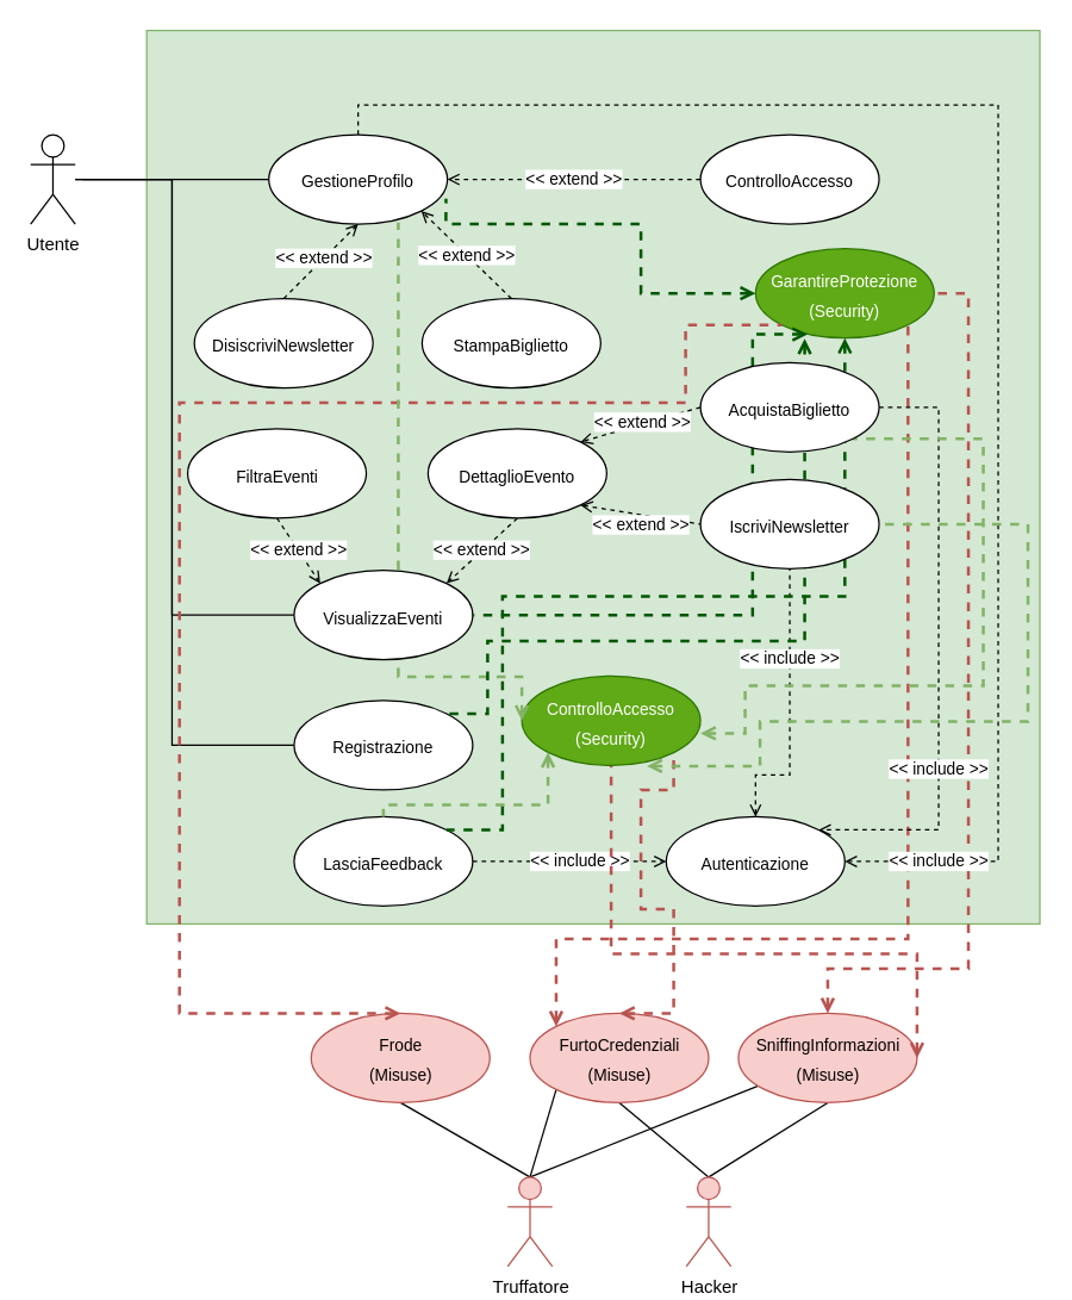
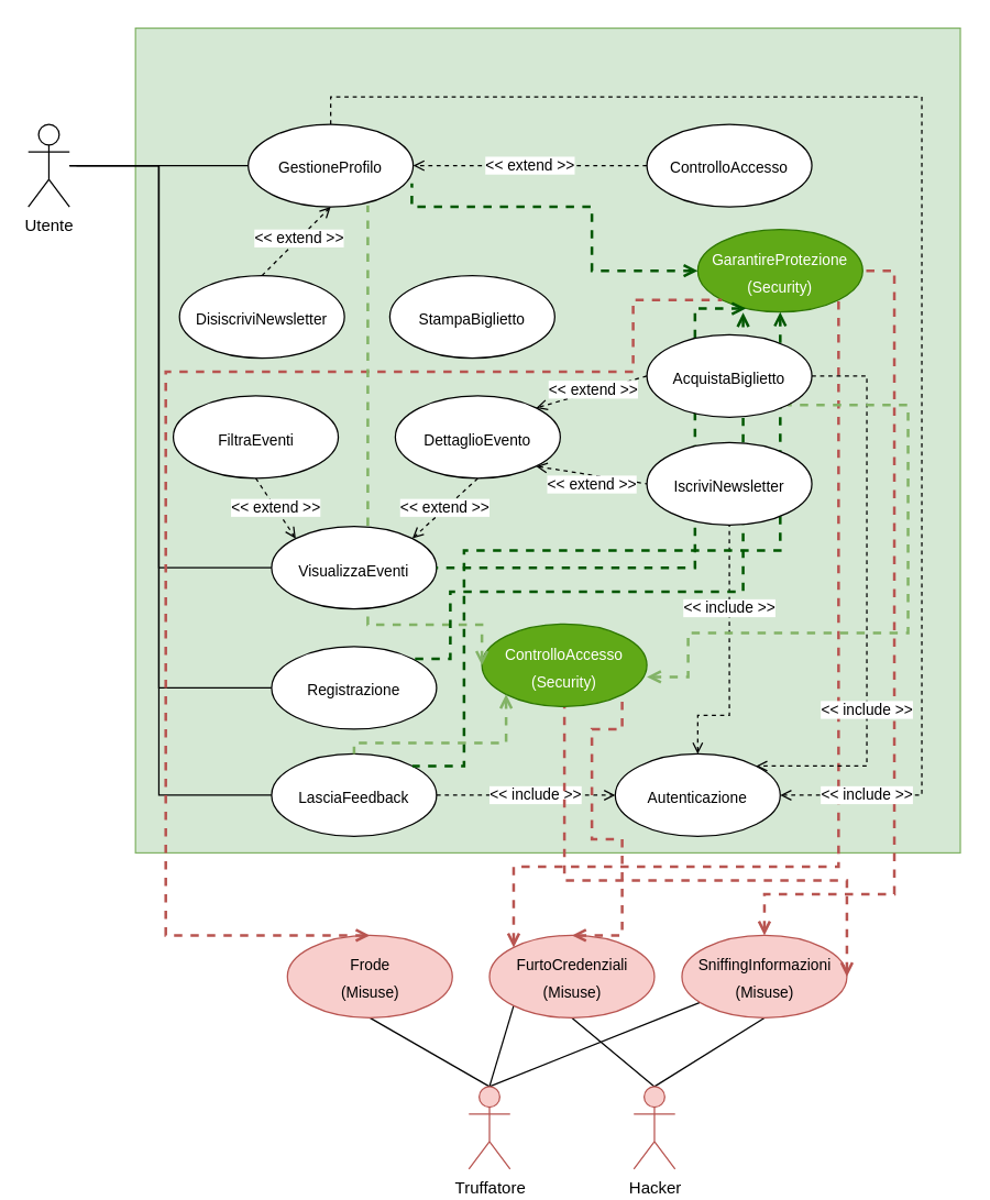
  <mxCell id="0" />
  <mxCell id="1" parent="0" />
  <mxCell id="2" value="" style="whiteSpace=wrap;html=1;aspect=fixed;fillColor=#d5e8d4;strokeColor=#82b366;" parent="1" vertex="1"><mxGeometry x="98" y="20" width="600" height="600" as="geometry" /></mxCell>
  <mxCell id="3" style="endArrow=none;edgeStyle=orthogonalEdgeStyle;rounded=0;orthogonalLoop=1;jettySize=auto;html=1;entryX=0;entryY=0.5;entryDx=0;entryDy=0;" parent="1" source="7" target="8" edge="1"><mxGeometry relative="1" as="geometry"><Array as="points"><mxPoint x="115" y="120" /><mxPoint x="115" y="500" /></Array></mxGeometry></mxCell>
+ <mxCell id="4" style="endArrow=none;edgeStyle=orthogonalEdgeStyle;rounded=0;orthogonalLoop=1;jettySize=auto;html=1;entryX=0;entryY=0.5;entryDx=0;entryDy=0;" parent="1" source="7" target="15" edge="1"><mxGeometry relative="1" as="geometry"><Array as="points"><mxPoint x="115" y="120" /><mxPoint x="115" y="578" /></Array></mxGeometry></mxCell>
  <mxCell id="5" style="endArrow=none;edgeStyle=orthogonalEdgeStyle;rounded=0;orthogonalLoop=1;jettySize=auto;html=1;entryX=0;entryY=0.5;entryDx=0;entryDy=0;" parent="1" target="50" edge="1"><mxGeometry relative="1" as="geometry"><mxPoint x="55" y="120" as="sourcePoint" /><mxPoint x="388" y="320" as="targetPoint" /><Array as="points"><mxPoint x="115" y="120" /><mxPoint x="115" y="413" /></Array></mxGeometry></mxCell>
  <mxCell id="6" style="edgeStyle=orthogonalEdgeStyle;rounded=0;orthogonalLoop=1;jettySize=auto;html=1;entryX=0;entryY=0.5;entryDx=0;entryDy=0;endArrow=none;endFill=0;fontSize=11;" parent="1" source="7" target="14" edge="1"><mxGeometry relative="1" as="geometry" /></mxCell>
  <mxCell id="7" value="&lt;div&gt;Utente&lt;/div&gt;" style="shape=umlActor;verticalLabelPosition=bottom;labelBackgroundColor=#ffffff;verticalAlign=top;html=1;outlineConnect=0;labelBorderColor=none;" parent="1" vertex="1"><mxGeometry x="20" y="90" width="30" height="60" as="geometry" /></mxCell>
  <mxCell id="8" value="&lt;font style=&quot;font-size: 11px&quot;&gt;Registrazione&lt;/font&gt;" style="ellipse;whiteSpace=wrap;html=1;fontSize=16;" parent="1" vertex="1"><mxGeometry x="197" y="470" width="120" height="60" as="geometry" /></mxCell>
  <mxCell id="9" value="&amp;lt;&amp;lt; extend &amp;gt;&amp;gt;" style="edgeStyle=none;rounded=0;orthogonalLoop=1;jettySize=auto;html=1;startArrow=open;startFill=0;endArrow=none;endFill=0;dashed=1;exitX=1;exitY=1;exitDx=0;exitDy=0;entryX=0;entryY=0.5;entryDx=0;entryDy=0;" parent="1" source="10" target="56" edge="1"><mxGeometry x="0.041" y="-7" relative="1" as="geometry"><mxPoint as="offset" /></mxGeometry></mxCell>
  <mxCell id="10" value="&lt;font style=&quot;font-size: 11px&quot;&gt;DettaglioEvento&lt;/font&gt;" style="ellipse;whiteSpace=wrap;html=1;fontSize=16;" parent="1" vertex="1"><mxGeometry x="287" y="287.5" width="120" height="60" as="geometry" /></mxCell>
  <mxCell id="11" value="&amp;lt;&amp;lt; extend &amp;gt;&amp;gt;" style="rounded=0;orthogonalLoop=1;jettySize=auto;html=1;exitX=0;exitY=0.5;exitDx=0;exitDy=0;entryX=1;entryY=0;entryDx=0;entryDy=0;endArrow=open;endFill=0;fontSize=11;dashed=1;" parent="1" source="55" target="10" edge="1"><mxGeometry x="-0.046" y="-1" relative="1" as="geometry"><mxPoint as="offset" /></mxGeometry></mxCell>
- <mxCell id="12" value="&amp;lt;&amp;lt; extend &amp;gt;&amp;gt;" style="rounded=0;orthogonalLoop=1;jettySize=auto;html=1;exitX=0.5;exitY=0;exitDx=0;exitDy=0;entryX=1;entryY=1;entryDx=0;entryDy=0;endArrow=open;endFill=0;dashed=1;" parent="1" source="13" target="14" edge="1"><mxGeometry relative="1" as="geometry" /></mxCell>
  <mxCell id="13" value="&lt;font style=&quot;font-size: 11px&quot;&gt;StampaBiglietto&lt;/font&gt;" style="ellipse;whiteSpace=wrap;html=1;fontSize=16;" parent="1" vertex="1"><mxGeometry x="283" y="200" width="120" height="60" as="geometry" /></mxCell>
  <mxCell id="14" value="&lt;font style=&quot;font-size: 11px&quot;&gt;GestioneProfilo&lt;/font&gt;" style="ellipse;whiteSpace=wrap;html=1;fontSize=16;" parent="1" vertex="1"><mxGeometry x="180" y="90" width="120" height="60" as="geometry" /></mxCell>
  <mxCell id="15" value="&lt;font style=&quot;font-size: 11px&quot;&gt;LasciaFeedback&lt;/font&gt;" style="ellipse;whiteSpace=wrap;html=1;fontSize=16;" parent="1" vertex="1"><mxGeometry x="197" y="548" width="120" height="60" as="geometry" /></mxCell>
  <mxCell id="16" value="&amp;lt;&amp;lt; include &amp;gt;&amp;gt;" style="edgeStyle=orthogonalEdgeStyle;rounded=0;orthogonalLoop=1;jettySize=auto;html=1;exitX=0.5;exitY=0;exitDx=0;exitDy=0;entryX=0.5;entryY=1;entryDx=0;entryDy=0;dashed=1;startArrow=open;startFill=0;endArrow=none;endFill=0;" parent="1" source="17" target="56" edge="1"><mxGeometry x="0.362" relative="1" as="geometry"><Array as="points"><mxPoint x="507" y="520" /><mxPoint x="530" y="520" /></Array><mxPoint as="offset" /></mxGeometry></mxCell>
  <mxCell id="17" value="&lt;font style=&quot;font-size: 11px&quot;&gt;Autenticazione&lt;/font&gt;" style="ellipse;whiteSpace=wrap;html=1;fontSize=16;" parent="1" vertex="1"><mxGeometry x="447" y="548" width="120" height="60" as="geometry" /></mxCell>
  <mxCell id="18" value="&lt;font style=&quot;font-size: 11px&quot;&gt;FiltraEventi&lt;/font&gt;" style="ellipse;whiteSpace=wrap;html=1;fontSize=16;" parent="1" vertex="1"><mxGeometry x="125.5" y="287.5" width="120" height="60" as="geometry" /></mxCell>
  <mxCell id="19" value="&amp;lt;&amp;lt; extend &amp;gt;&amp;gt;" style="endArrow=open;html=1;entryX=1;entryY=0;entryDx=0;entryDy=0;exitX=0.5;exitY=1;exitDx=0;exitDy=0;endFill=0;dashed=1;" parent="1" source="10" target="50" edge="1"><mxGeometry width="50" height="50" relative="1" as="geometry"><mxPoint x="360" y="300" as="sourcePoint" /><mxPoint x="410" y="250" as="targetPoint" /></mxGeometry></mxCell>
  <mxCell id="20" style="edgeStyle=orthogonalEdgeStyle;rounded=0;orthogonalLoop=1;jettySize=auto;html=1;entryX=0.442;entryY=0.967;entryDx=0;entryDy=0;entryPerimeter=0;endArrow=none;endFill=0;" parent="1" edge="1"><mxGeometry relative="1" as="geometry"><mxPoint x="233" y="648" as="targetPoint" /></mxGeometry></mxCell>
  <mxCell id="21" value="&amp;lt;&amp;lt; extend &amp;gt;&amp;gt;" style="endArrow=open;html=1;fontSize=11;exitX=0.5;exitY=1;exitDx=0;exitDy=0;entryX=0;entryY=0;entryDx=0;entryDy=0;endFill=0;dashed=1;" parent="1" source="18" target="50" edge="1"><mxGeometry width="50" height="50" relative="1" as="geometry"><mxPoint x="540" y="300" as="sourcePoint" /><mxPoint x="590" y="250" as="targetPoint" /></mxGeometry></mxCell>
  <mxCell id="22" value="&amp;lt;&amp;lt; include &amp;gt;&amp;gt;" style="edgeStyle=orthogonalEdgeStyle;rounded=0;orthogonalLoop=1;jettySize=auto;html=1;exitX=1;exitY=0.5;exitDx=0;exitDy=0;entryX=0;entryY=0.5;entryDx=0;entryDy=0;endArrow=open;endFill=0;dashed=1;" parent="1" source="15" target="17" edge="1"><mxGeometry x="0.103" relative="1" as="geometry"><mxPoint as="offset" /><mxPoint x="300" y="523" as="sourcePoint" /><mxPoint x="451" y="520" as="targetPoint" /><Array as="points"><mxPoint x="320" y="578" /><mxPoint x="320" y="578" /></Array></mxGeometry></mxCell>
  <mxCell id="23" value="&lt;font style=&quot;font-size: 11px&quot;&gt;DisiscriviNewsletter&lt;/font&gt;" style="ellipse;whiteSpace=wrap;html=1;fontSize=16;" parent="1" vertex="1"><mxGeometry x="130" y="200" width="120" height="60" as="geometry" /></mxCell>
  <mxCell id="24" value="&amp;lt;&amp;lt; extend &amp;gt;&amp;gt;" style="rounded=0;orthogonalLoop=1;jettySize=auto;html=1;exitX=0.5;exitY=0;exitDx=0;exitDy=0;entryX=0.5;entryY=1;entryDx=0;entryDy=0;endArrow=open;endFill=0;dashed=1;" parent="1" source="23" target="14" edge="1"><mxGeometry x="0.065" relative="1" as="geometry"><mxPoint x="417" y="130" as="sourcePoint" /><mxPoint x="310" y="130" as="targetPoint" /><mxPoint as="offset" /></mxGeometry></mxCell>
  <mxCell id="25" value="&lt;font style=&quot;font-size: 11px&quot;&gt;ControlloAccesso&lt;/font&gt;" style="ellipse;whiteSpace=wrap;html=1;fontSize=16;" parent="1" vertex="1"><mxGeometry x="470" y="90" width="120" height="60" as="geometry" /></mxCell>
  <mxCell id="26" value="&amp;lt;&amp;lt; extend &amp;gt;&amp;gt;" style="rounded=0;orthogonalLoop=1;jettySize=auto;html=1;exitX=0;exitY=0.5;exitDx=0;exitDy=0;entryX=1;entryY=0.5;entryDx=0;entryDy=0;endArrow=open;endFill=0;dashed=1;" parent="1" source="25" target="14" edge="1"><mxGeometry relative="1" as="geometry"><mxPoint x="353" y="210" as="sourcePoint" /><mxPoint x="292" y="151" as="targetPoint" /></mxGeometry></mxCell>
  <mxCell id="27" style="edgeStyle=none;rounded=0;orthogonalLoop=1;jettySize=auto;html=1;entryX=0;entryY=1;entryDx=0;entryDy=0;endArrow=none;endFill=0;exitX=0.5;exitY=0;exitDx=0;exitDy=0;exitPerimeter=0;" edge="1" parent="1" source="30" target="35"><mxGeometry relative="1" as="geometry" /></mxCell>
  <mxCell id="28" style="edgeStyle=none;rounded=0;orthogonalLoop=1;jettySize=auto;html=1;entryX=0.5;entryY=1;entryDx=0;entryDy=0;endArrow=none;endFill=0;exitX=0.5;exitY=0;exitDx=0;exitDy=0;exitPerimeter=0;" edge="1" parent="1" source="30" target="34"><mxGeometry relative="1" as="geometry" /></mxCell>
  <mxCell id="29" style="edgeStyle=none;rounded=0;orthogonalLoop=1;jettySize=auto;html=1;endArrow=none;endFill=0;exitX=0.5;exitY=0;exitDx=0;exitDy=0;exitPerimeter=0;" edge="1" parent="1" source="30" target="36"><mxGeometry relative="1" as="geometry" /></mxCell>
  <mxCell id="30" value="Truffatore" style="shape=umlActor;verticalLabelPosition=bottom;labelBackgroundColor=#ffffff;verticalAlign=top;html=1;outlineConnect=0;labelBorderColor=none;fillColor=#f8cecc;strokeColor=#b85450;" vertex="1" parent="1"><mxGeometry x="340.5" y="790" width="30" height="60" as="geometry" /></mxCell>
  <mxCell id="31" style="rounded=0;orthogonalLoop=1;jettySize=auto;html=1;endArrow=none;endFill=0;entryX=0.5;entryY=1;entryDx=0;entryDy=0;exitX=0.5;exitY=0;exitDx=0;exitDy=0;exitPerimeter=0;" edge="1" parent="1" source="33" target="36"><mxGeometry relative="1" as="geometry" /></mxCell>
  <mxCell id="32" style="edgeStyle=none;rounded=0;orthogonalLoop=1;jettySize=auto;html=1;entryX=0.5;entryY=1;entryDx=0;entryDy=0;endArrow=none;endFill=0;exitX=0.5;exitY=0;exitDx=0;exitDy=0;exitPerimeter=0;" edge="1" parent="1" source="33" target="35"><mxGeometry relative="1" as="geometry" /></mxCell>
  <mxCell id="33" value="Hacker" style="shape=umlActor;verticalLabelPosition=bottom;labelBackgroundColor=#ffffff;verticalAlign=top;html=1;outlineConnect=0;labelBorderColor=none;fillColor=#f8cecc;strokeColor=#b85450;" vertex="1" parent="1"><mxGeometry x="460.5" y="790" width="30" height="60" as="geometry" /></mxCell>
  <mxCell id="34" value="&lt;div&gt;&lt;font style=&quot;font-size: 11px&quot;&gt;Frode&lt;/font&gt;&lt;/div&gt;&lt;div&gt;&lt;font style=&quot;font-size: 11px&quot;&gt;(Misuse)&lt;br&gt;&lt;/font&gt;&lt;/div&gt;" style="ellipse;whiteSpace=wrap;html=1;fontSize=16;fillColor=#f8cecc;strokeColor=#b85450;" vertex="1" parent="1"><mxGeometry x="208.5" y="680" width="120" height="60" as="geometry" /></mxCell>
  <mxCell id="35" value="&lt;div&gt;&lt;font style=&quot;font-size: 11px&quot;&gt;FurtoCredenziali&lt;/font&gt;&lt;/div&gt;&lt;div&gt;&lt;font style=&quot;font-size: 11px&quot;&gt;(Misuse)&lt;br&gt;&lt;/font&gt;&lt;/div&gt;" style="ellipse;whiteSpace=wrap;html=1;fontSize=16;fillColor=#f8cecc;strokeColor=#b85450;" vertex="1" parent="1"><mxGeometry x="355.5" y="680" width="120" height="60" as="geometry" /></mxCell>
  <mxCell id="36" value="&lt;div&gt;&lt;font style=&quot;font-size: 11px&quot;&gt;SniffingInformazioni&lt;br&gt;&lt;/font&gt;&lt;/div&gt;&lt;div&gt;&lt;font style=&quot;font-size: 11px&quot;&gt;(Misuse)&lt;br&gt;&lt;/font&gt;&lt;/div&gt;" style="ellipse;whiteSpace=wrap;html=1;fontSize=16;fillColor=#f8cecc;strokeColor=#b85450;" vertex="1" parent="1"><mxGeometry x="495.5" y="680" width="120" height="60" as="geometry" /></mxCell>
  <mxCell id="37" value="&lt;div&gt;&lt;font style=&quot;font-size: 11px&quot;&gt;ControlloAccesso&lt;/font&gt;&lt;/div&gt;&lt;div&gt;&lt;font style=&quot;font-size: 11px&quot;&gt;(Security)&lt;br&gt;&lt;/font&gt;&lt;/div&gt;" style="ellipse;whiteSpace=wrap;html=1;fontSize=16;fillColor=#60a917;strokeColor=#2D7600;fontColor=#ffffff;" vertex="1" parent="1"><mxGeometry x="350" y="453.5" width="120" height="60" as="geometry" /></mxCell>
  <mxCell id="38" value="&lt;div&gt;&lt;font style=&quot;font-size: 11px&quot;&gt;GarantireProtezione&lt;/font&gt;&lt;/div&gt;&lt;div&gt;&lt;font style=&quot;font-size: 11px&quot;&gt;(Security)&lt;br&gt;&lt;/font&gt;&lt;/div&gt;" style="ellipse;whiteSpace=wrap;html=1;fontSize=16;fillColor=#60a917;strokeColor=#2D7600;fontColor=#ffffff;" vertex="1" parent="1"><mxGeometry x="507" y="166.5" width="120" height="60" as="geometry" /></mxCell>
  <mxCell id="39" style="edgeStyle=orthogonalEdgeStyle;rounded=0;orthogonalLoop=1;jettySize=auto;elbow=vertical;html=1;dashed=1;startArrow=open;startFill=0;endArrow=none;endFill=0;strokeWidth=2;entryX=0.5;entryY=1;entryDx=0;entryDy=0;fillColor=#f8cecc;strokeColor=#b85450;exitX=1;exitY=0.5;exitDx=0;exitDy=0;" edge="1" parent="1" source="36"><mxGeometry relative="1" as="geometry"><Array as="points"><mxPoint x="616" y="640" /><mxPoint x="410" y="640" /></Array><mxPoint x="619" y="689" as="sourcePoint" /><mxPoint x="410" y="514" as="targetPoint" /></mxGeometry></mxCell>
  <mxCell id="40" style="edgeStyle=orthogonalEdgeStyle;rounded=0;orthogonalLoop=1;jettySize=auto;elbow=vertical;html=1;dashed=1;startArrow=open;startFill=0;endArrow=none;endFill=0;strokeWidth=2;entryX=1;entryY=1;entryDx=0;entryDy=0;fillColor=#f8cecc;strokeColor=#b85450;exitX=0.5;exitY=0;exitDx=0;exitDy=0;" edge="1" parent="1" source="35"><mxGeometry relative="1" as="geometry"><Array as="points"><mxPoint x="452" y="680" /><mxPoint x="452" y="610" /><mxPoint x="430" y="610" /><mxPoint x="430" y="530" /><mxPoint x="452" y="530" /></Array><mxPoint x="479" y="689" as="sourcePoint" /><mxPoint x="452" y="505" as="targetPoint" /></mxGeometry></mxCell>
  <mxCell id="41" style="edgeStyle=orthogonalEdgeStyle;rounded=0;orthogonalLoop=1;jettySize=auto;elbow=vertical;html=1;dashed=1;startArrow=open;startFill=0;endArrow=none;endFill=0;strokeWidth=2;entryX=1;entryY=0.5;entryDx=0;entryDy=0;fillColor=#f8cecc;strokeColor=#b85450;exitX=0.5;exitY=0;exitDx=0;exitDy=0;" edge="1" parent="1" source="36" target="38"><mxGeometry relative="1" as="geometry"><Array as="points"><mxPoint x="556" y="650" /><mxPoint x="650" y="650" /><mxPoint x="650" y="197" /></Array><mxPoint x="535" y="689" as="sourcePoint" /><mxPoint x="270" y="340" as="targetPoint" /></mxGeometry></mxCell>
  <mxCell id="42" style="edgeStyle=elbowEdgeStyle;rounded=0;orthogonalLoop=1;jettySize=auto;elbow=vertical;html=1;dashed=1;startArrow=open;startFill=0;endArrow=none;endFill=0;strokeWidth=2;fillColor=#f8cecc;strokeColor=#b85450;exitX=0;exitY=0;exitDx=0;exitDy=0;entryX=1;entryY=1;entryDx=0;entryDy=0;" edge="1" parent="1" source="35" target="38"><mxGeometry relative="1" as="geometry"><Array as="points"><mxPoint x="528" y="630" /></Array><mxPoint x="398" y="680" as="sourcePoint" /><mxPoint x="720" y="310" as="targetPoint" /></mxGeometry></mxCell>
  <mxCell id="43" value="&amp;lt;&amp;lt; include &amp;gt;&amp;gt;" style="edgeStyle=orthogonalEdgeStyle;rounded=0;orthogonalLoop=1;jettySize=auto;html=1;exitX=0.5;exitY=0;exitDx=0;exitDy=0;entryX=1;entryY=0.5;entryDx=0;entryDy=0;endArrow=open;endFill=0;dashed=1;" parent="1" source="14" target="17" edge="1"><mxGeometry x="0.881" relative="1" as="geometry"><Array as="points"><mxPoint x="240" y="70" /><mxPoint x="670" y="70" /><mxPoint x="670" y="578" /></Array><mxPoint as="offset" /></mxGeometry></mxCell>
  <mxCell id="44" value="&amp;lt;&amp;lt; include &amp;gt;&amp;gt;" style="edgeStyle=orthogonalEdgeStyle;rounded=0;orthogonalLoop=1;jettySize=auto;html=1;exitX=1;exitY=0.5;exitDx=0;exitDy=0;entryX=1;entryY=0;entryDx=0;entryDy=0;endArrow=open;endFill=0;fontSize=11;dashed=1;" parent="1" source="55" target="17" edge="1"><mxGeometry x="0.402" relative="1" as="geometry"><mxPoint as="offset" /><mxPoint x="740" y="445" as="sourcePoint" /><mxPoint x="720" y="520" as="targetPoint" /><Array as="points"><mxPoint x="630" y="273" /><mxPoint x="630" y="557" /></Array></mxGeometry></mxCell>
  <mxCell id="45" style="edgeStyle=orthogonalEdgeStyle;rounded=0;orthogonalLoop=1;jettySize=auto;elbow=vertical;html=1;dashed=1;startArrow=open;startFill=0;endArrow=none;endFill=0;strokeWidth=2;fillColor=#f8cecc;strokeColor=#b85450;exitX=0.5;exitY=0;exitDx=0;exitDy=0;entryX=0;entryY=1;entryDx=0;entryDy=0;" edge="1" parent="1" source="34" target="38"><mxGeometry relative="1" as="geometry"><Array as="points"><mxPoint x="120" y="680" /><mxPoint x="120" y="270" /><mxPoint x="460" y="270" /><mxPoint x="460" y="218" /></Array><mxPoint x="230" y="710" as="sourcePoint" /><mxPoint x="150" y="340" as="targetPoint" /></mxGeometry></mxCell>
  <mxCell id="46" style="edgeStyle=orthogonalEdgeStyle;rounded=0;orthogonalLoop=1;jettySize=auto;html=1;exitX=0;exitY=0.5;exitDx=0;exitDy=0;dashed=1;startArrow=open;startFill=0;endArrow=none;endFill=0;strokeWidth=2;fillColor=#d5e8d4;strokeColor=#82b366;entryX=1;entryY=1;entryDx=0;entryDy=0;" edge="1" parent="1" target="55"><mxGeometry relative="1" as="geometry"><Array as="points"><mxPoint x="500" y="492" /><mxPoint x="500" y="460" /><mxPoint x="660" y="460" /><mxPoint x="660" y="294" /></Array><mxPoint x="470" y="492" as="sourcePoint" /><mxPoint x="527" y="200" as="targetPoint" /></mxGeometry></mxCell>
- <mxCell id="47" style="edgeStyle=orthogonalEdgeStyle;rounded=0;orthogonalLoop=1;jettySize=auto;html=1;exitX=0.7;exitY=1.008;exitDx=0;exitDy=0;dashed=1;startArrow=open;startFill=0;endArrow=none;endFill=0;strokeWidth=2;fillColor=#d5e8d4;strokeColor=#82b366;entryX=1;entryY=0.5;entryDx=0;entryDy=0;exitPerimeter=0;" edge="1" parent="1" source="37" target="56"><mxGeometry relative="1" as="geometry"><Array as="points"><mxPoint x="510" y="514" /><mxPoint x="510" y="484" /><mxPoint x="690" y="484" /><mxPoint x="690" y="352" /></Array><mxPoint x="480" y="502" as="sourcePoint" /><mxPoint x="537" y="210" as="targetPoint" /></mxGeometry></mxCell>
  <mxCell id="48" style="edgeStyle=orthogonalEdgeStyle;rounded=0;orthogonalLoop=1;jettySize=auto;html=1;exitX=0;exitY=1;exitDx=0;exitDy=0;dashed=1;startArrow=open;startFill=0;endArrow=none;endFill=0;strokeWidth=2;fillColor=#d5e8d4;strokeColor=#82b366;entryX=0.5;entryY=0;entryDx=0;entryDy=0;" edge="1" parent="1" source="37" target="15"><mxGeometry relative="1" as="geometry"><Array as="points"><mxPoint x="368" y="540" /><mxPoint x="257" y="540" /></Array><mxPoint x="490" y="512" as="sourcePoint" /><mxPoint x="547" y="220" as="targetPoint" /></mxGeometry></mxCell>
  <mxCell id="49" style="edgeStyle=orthogonalEdgeStyle;rounded=0;orthogonalLoop=1;jettySize=auto;html=1;exitX=0;exitY=0.5;exitDx=0;exitDy=0;dashed=1;startArrow=open;startFill=0;endArrow=none;endFill=0;strokeWidth=2;fillColor=#d5e8d4;strokeColor=#82b366;entryX=0.725;entryY=0.983;entryDx=0;entryDy=0;entryPerimeter=0;" edge="1" parent="1" source="37" target="14"><mxGeometry relative="1" as="geometry"><Array as="points"><mxPoint x="350" y="454" /><mxPoint x="267" y="454" /></Array><mxPoint x="388" y="525" as="sourcePoint" /><mxPoint x="277" y="568" as="targetPoint" /></mxGeometry></mxCell>
  <mxCell id="50" value="&lt;font style=&quot;font-size: 11px&quot;&gt;VisualizzaEventi&lt;/font&gt;" style="ellipse;whiteSpace=wrap;html=1;fontSize=16;" parent="1" vertex="1"><mxGeometry x="197" y="382.5" width="120" height="60" as="geometry" /></mxCell>
  <mxCell id="51" style="edgeStyle=orthogonalEdgeStyle;rounded=0;orthogonalLoop=1;jettySize=auto;html=1;exitX=0;exitY=0.5;exitDx=0;exitDy=0;dashed=1;startArrow=open;startFill=0;endArrow=none;endFill=0;fillColor=#008a00;strokeColor=#005700;strokeWidth=2;entryX=0.992;entryY=0.717;entryDx=0;entryDy=0;entryPerimeter=0;" edge="1" parent="1" source="38" target="14"><mxGeometry relative="1" as="geometry"><Array as="points"><mxPoint x="430" y="197" /><mxPoint x="430" y="150" /><mxPoint x="299" y="150" /></Array><mxPoint x="156" y="330" as="sourcePoint" /><mxPoint x="210" y="150" as="targetPoint" /></mxGeometry></mxCell>
  <mxCell id="52" style="rounded=0;orthogonalLoop=1;jettySize=auto;html=1;exitX=0.292;exitY=0.958;exitDx=0;exitDy=0;dashed=1;startArrow=open;startFill=0;endArrow=none;endFill=0;fillColor=#008a00;strokeColor=#005700;strokeWidth=2;entryX=1;entryY=0.5;entryDx=0;entryDy=0;edgeStyle=orthogonalEdgeStyle;exitPerimeter=0;" edge="1" parent="1" source="38" target="50"><mxGeometry relative="1" as="geometry"><Array as="points"><mxPoint x="505" y="413" /></Array><mxPoint x="296.5" y="434" as="sourcePoint" /><mxPoint x="125.5" y="370" as="targetPoint" /></mxGeometry></mxCell>
  <mxCell id="53" style="rounded=0;orthogonalLoop=1;jettySize=auto;html=1;dashed=1;startArrow=open;startFill=0;endArrow=none;endFill=0;fillColor=#008a00;strokeColor=#005700;strokeWidth=2;entryX=1;entryY=0;entryDx=0;entryDy=0;edgeStyle=orthogonalEdgeStyle;" edge="1" parent="1" target="8"><mxGeometry relative="1" as="geometry"><Array as="points"><mxPoint x="540" y="430" /><mxPoint x="327" y="430" /><mxPoint x="327" y="479" /></Array><mxPoint x="540" y="227" as="sourcePoint" /><mxPoint x="327" y="423" as="targetPoint" /></mxGeometry></mxCell>
  <mxCell id="54" style="rounded=0;orthogonalLoop=1;jettySize=auto;html=1;exitX=0.5;exitY=1;exitDx=0;exitDy=0;dashed=1;startArrow=open;startFill=0;endArrow=none;endFill=0;fillColor=#008a00;strokeColor=#005700;strokeWidth=2;entryX=1;entryY=0;entryDx=0;entryDy=0;edgeStyle=orthogonalEdgeStyle;" edge="1" parent="1" source="38" target="15"><mxGeometry relative="1" as="geometry"><Array as="points"><mxPoint x="567" y="400" /><mxPoint x="337" y="400" /><mxPoint x="337" y="557" /></Array><mxPoint x="525" y="244" as="sourcePoint" /><mxPoint x="337" y="433" as="targetPoint" /></mxGeometry></mxCell>
  <mxCell id="55" value="&lt;font style=&quot;font-size: 11px&quot;&gt;AcquistaBiglietto&lt;/font&gt;" style="ellipse;whiteSpace=wrap;html=1;fontSize=16;" parent="1" vertex="1"><mxGeometry x="470" y="243" width="120" height="60" as="geometry" /></mxCell>
  <mxCell id="56" value="&lt;font style=&quot;font-size: 11px&quot;&gt;IscriviNewsletter&lt;/font&gt;" style="ellipse;whiteSpace=wrap;html=1;fontSize=16;" parent="1" vertex="1"><mxGeometry x="470" y="321.5" width="120" height="60" as="geometry" /></mxCell>
